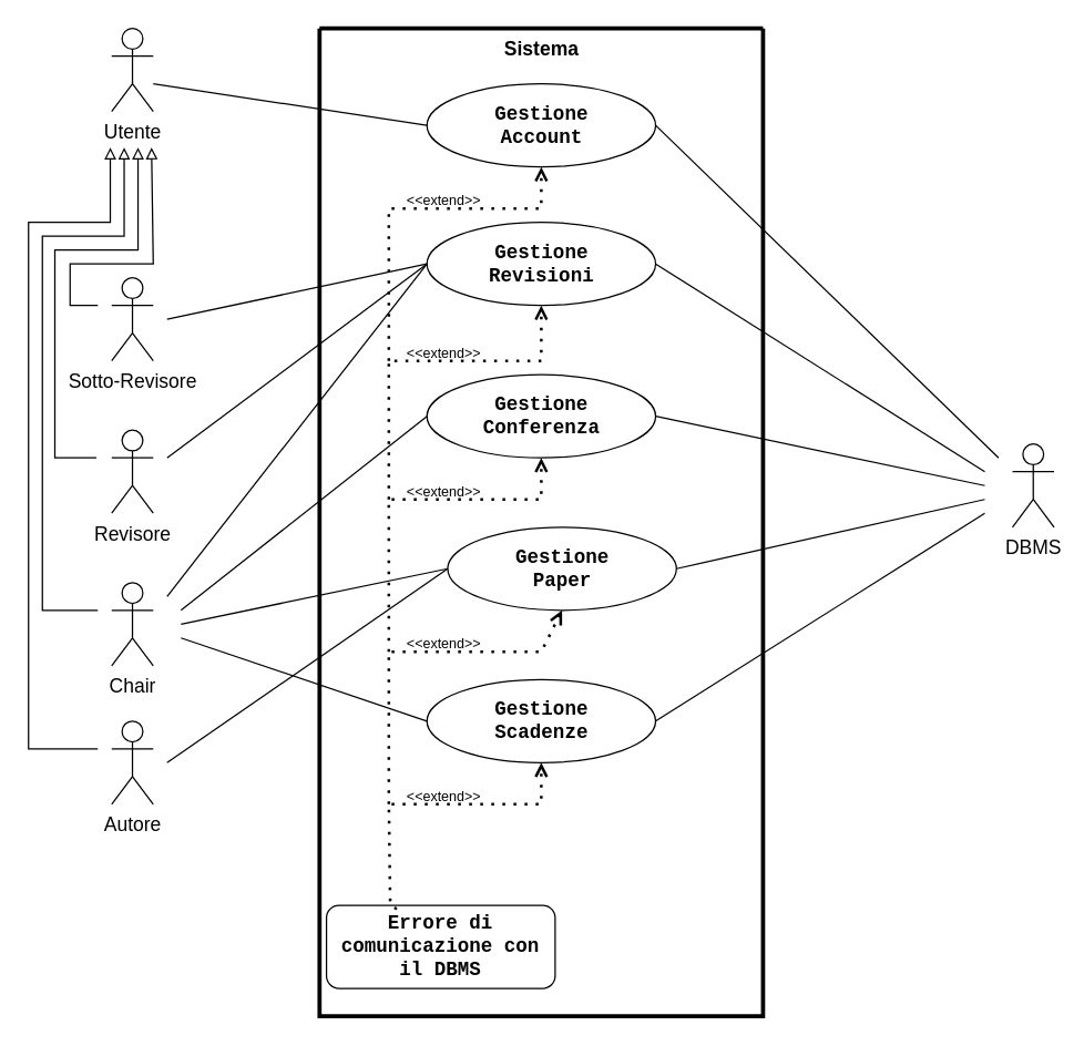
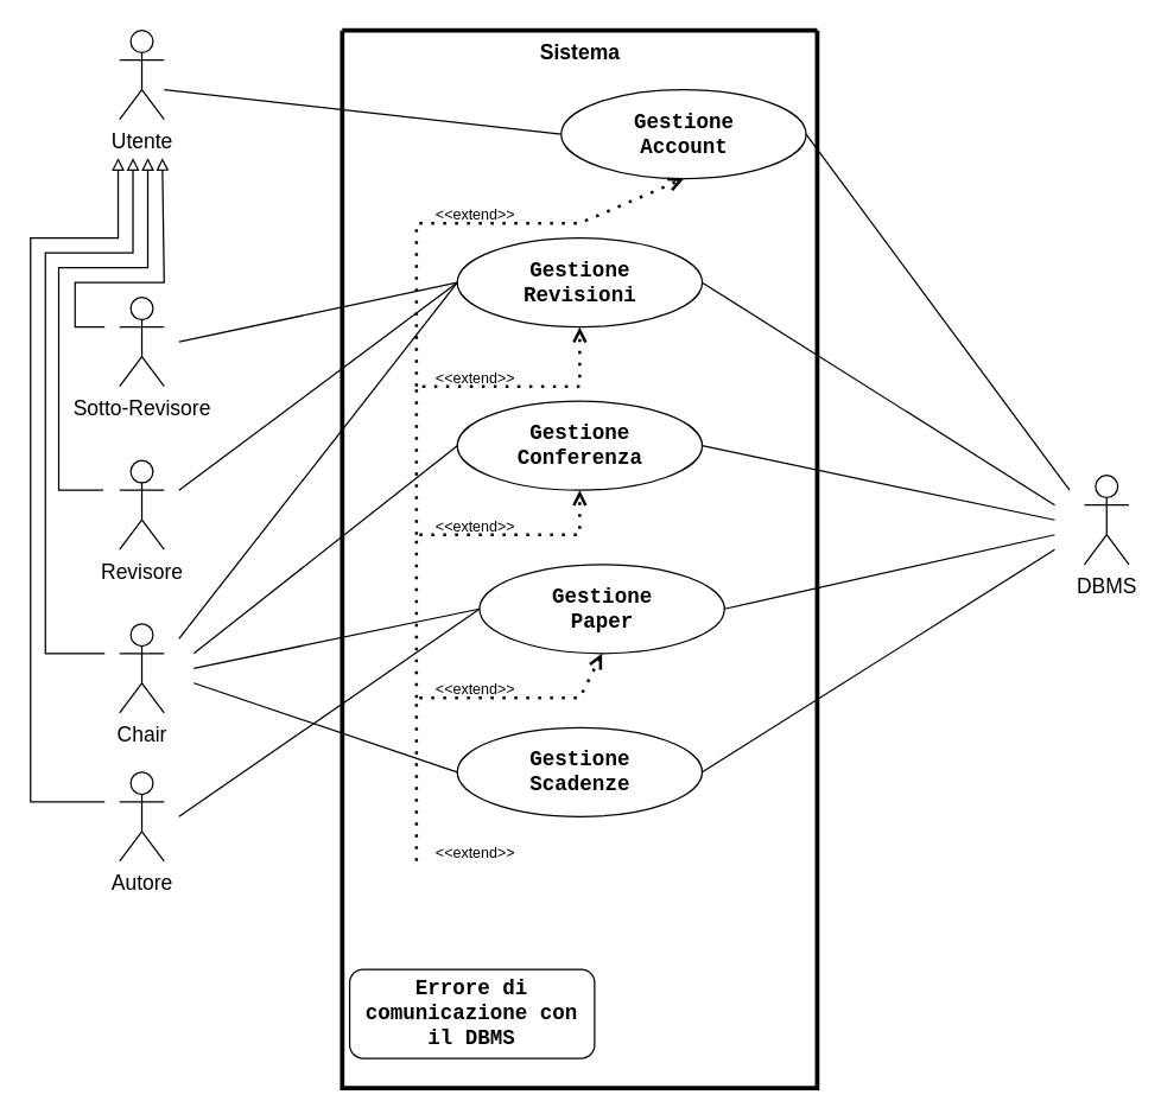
  <mxCell id="0" />
  <mxCell id="1" parent="0" />
  <mxCell id="2" value="" style="swimlane;startSize=0;swimlaneFillColor=none;strokeWidth=3;strokeColor=light-dark(#000000,#000000);labelBackgroundColor=none;fontColor=light-dark(#000000,#000000);" parent="1" vertex="1"><mxGeometry x="230" y="20" width="320" height="713" as="geometry"><mxRectangle x="260" y="90" width="50" height="40" as="alternateBounds" /></mxGeometry></mxCell>
- <mxCell id="3" value="&lt;font style=&quot;color: light-dark(rgb(0, 0, 0), rgb(0, 0, 0)); font-size: 14px;&quot; face=&quot;Courier New&quot;&gt;&lt;b&gt;Gestione&lt;/b&gt;&lt;/font&gt;&lt;div&gt;&lt;font style=&quot;color: light-dark(rgb(0, 0, 0), rgb(0, 0, 0)); font-size: 14px;&quot; face=&quot;Courier New&quot;&gt;&lt;b&gt;Account&lt;/b&gt;&lt;/font&gt;&lt;/div&gt;" style="ellipse;whiteSpace=wrap;html=1;fillColor=light-dark(#FFFFFF,#FDF89C);strokeColor=light-dark(#000000,#000000);" parent="2" vertex="1"><mxGeometry x="77.5" y="40" width="165" height="60" as="geometry" /></mxCell>
+ <mxCell id="3" value="&lt;font style=&quot;color: light-dark(rgb(0, 0, 0), rgb(0, 0, 0)); font-size: 14px;&quot; face=&quot;Courier New&quot;&gt;&lt;b&gt;Gestione&lt;/b&gt;&lt;/font&gt;&lt;div&gt;&lt;font style=&quot;color: light-dark(rgb(0, 0, 0), rgb(0, 0, 0)); font-size: 14px;&quot; face=&quot;Courier New&quot;&gt;&lt;b&gt;Account&lt;/b&gt;&lt;/font&gt;&lt;/div&gt;" style="ellipse;whiteSpace=wrap;html=1;fillColor=light-dark(#FFFFFF,#FDF89C);strokeColor=light-dark(#000000,#000000);" parent="2" vertex="1"><mxGeometry x="147.5" y="40" width="165" height="60" as="geometry" /></mxCell>
  <mxCell id="4" value="&lt;font face=&quot;Courier New&quot; style=&quot;color: light-dark(rgb(0, 0, 0), rgb(0, 0, 0)); font-size: 14px;&quot;&gt;&lt;b&gt;Gestione&lt;/b&gt;&lt;/font&gt;&lt;div&gt;&lt;span style=&quot;font-family: &amp;quot;Courier New&amp;quot;;&quot;&gt;&lt;font style=&quot;color: light-dark(rgb(0, 0, 0), rgb(0, 0, 0)); font-size: 14px;&quot;&gt;&lt;b&gt;Revisioni&lt;/b&gt;&lt;/font&gt;&lt;/span&gt;&lt;/div&gt;" style="ellipse;whiteSpace=wrap;html=1;fillColor=light-dark(#FFFFFF,#FDF89C);strokeColor=light-dark(#000000,#000000);" parent="2" vertex="1"><mxGeometry x="77.5" y="140" width="165" height="60" as="geometry" /></mxCell>
  <mxCell id="5" value="&lt;font face=&quot;Courier New&quot; style=&quot;color: light-dark(rgb(0, 0, 0), rgb(0, 0, 0)); font-size: 14px;&quot;&gt;&lt;b&gt;Gestione&lt;/b&gt;&lt;/font&gt;&lt;div&gt;&lt;font style=&quot;color: light-dark(rgb(0, 0, 0), rgb(0, 0, 0)); font-size: 14px;&quot; face=&quot;Courier New&quot;&gt;&lt;b&gt;Conferenza&lt;/b&gt;&lt;/font&gt;&lt;/div&gt;" style="ellipse;whiteSpace=wrap;html=1;fillColor=light-dark(#FFFFFF,#FDF89C);strokeColor=light-dark(#000000,#000000);" parent="2" vertex="1"><mxGeometry x="77.5" y="250" width="165" height="60" as="geometry" /></mxCell>
  <mxCell id="6" value="&lt;font face=&quot;Courier New&quot; style=&quot;color: light-dark(rgb(0, 0, 0), rgb(0, 0, 0)); font-size: 14px;&quot;&gt;&lt;b&gt;Gestione&lt;/b&gt;&lt;/font&gt;&lt;div&gt;&lt;span style=&quot;font-family: &amp;quot;Courier New&amp;quot;;&quot;&gt;&lt;font style=&quot;color: light-dark(rgb(0, 0, 0), rgb(0, 0, 0)); font-size: 14px;&quot;&gt;&lt;b&gt;Paper&lt;/b&gt;&lt;/font&gt;&lt;/span&gt;&lt;/div&gt;" style="ellipse;whiteSpace=wrap;html=1;fillColor=light-dark(#FFFFFF,#FDF89C);strokeColor=light-dark(#000000,#000000);" parent="2" vertex="1"><mxGeometry x="92.5" y="360" width="165" height="60" as="geometry" /></mxCell>
  <mxCell id="7" value="&lt;font face=&quot;Courier New&quot; style=&quot;color: light-dark(rgb(0, 0, 0), rgb(0, 0, 0)); font-size: 14px;&quot;&gt;&lt;b&gt;Gestione&lt;/b&gt;&lt;/font&gt;&lt;div&gt;&lt;font face=&quot;Courier New&quot; style=&quot;color: light-dark(rgb(0, 0, 0), rgb(0, 0, 0)); font-size: 14px;&quot;&gt;&lt;b&gt;Scadenze&lt;/b&gt;&lt;/font&gt;&lt;/div&gt;" style="ellipse;whiteSpace=wrap;html=1;fillColor=light-dark(#FFFFFF,#FDF89C);strokeColor=light-dark(#000000,#000000);" parent="2" vertex="1"><mxGeometry x="77.5" y="470" width="165" height="60" as="geometry" /></mxCell>
  <mxCell id="8" value="&lt;font style=&quot;color: light-dark(rgb(0, 0, 0), rgb(0, 0, 0));&quot; face=&quot;Courier New&quot;&gt;&lt;span style=&quot;font-size: 14px;&quot;&gt;&lt;b style=&quot;&quot;&gt;Errore di comunicazione con il DBMS&lt;/b&gt;&lt;/span&gt;&lt;/font&gt;" style="whiteSpace=wrap;html=1;fillColor=light-dark(#FFFFFF,#FDF89C);strokeColor=light-dark(#000000,#000000);rounded=1;" parent="2" vertex="1"><mxGeometry x="5" y="633" width="165" height="60" as="geometry" /></mxCell>
  <mxCell id="9" value="&lt;font style=&quot;color: light-dark(rgb(0, 0, 0), rgb(0, 0, 0)); font-size: 14px;&quot;&gt;&lt;b&gt;Si&lt;/b&gt;&lt;/font&gt;&lt;b style=&quot;font-size: 14px;&quot;&gt;stema&lt;/b&gt;" style="text;html=1;align=center;verticalAlign=middle;resizable=0;points=[];autosize=1;strokeColor=none;fillColor=none;" parent="2" vertex="1"><mxGeometry x="124" y="1" width="72" height="28" as="geometry" /></mxCell>
  <mxCell id="10" value="" style="endArrow=open;dashed=1;html=1;dashPattern=1 3;strokeWidth=2;rounded=0;strokeColor=light-dark(#000000,#000000);endFill=0;entryX=0.5;entryY=1;entryDx=0;entryDy=0;" parent="2" target="5" edge="1"><mxGeometry width="50" height="50" relative="1" as="geometry"><mxPoint x="50" y="450" as="sourcePoint" /><mxPoint x="170" y="330" as="targetPoint" /><Array as="points"><mxPoint x="50" y="340" /><mxPoint x="160" y="340" /></Array></mxGeometry></mxCell>
  <mxCell id="11" value="" style="endArrow=open;dashed=1;html=1;dashPattern=1 3;strokeWidth=2;rounded=0;strokeColor=light-dark(#000000,#000000);endFill=0;entryX=0.5;entryY=1;entryDx=0;entryDy=0;" parent="2" target="4" edge="1"><mxGeometry width="50" height="50" relative="1" as="geometry"><mxPoint x="50" y="340" as="sourcePoint" /><mxPoint x="160" y="190" as="targetPoint" /><Array as="points"><mxPoint x="50" y="240" /><mxPoint x="160" y="240" /></Array></mxGeometry></mxCell>
  <mxCell id="12" value="" style="endArrow=open;dashed=1;html=1;dashPattern=1 3;strokeWidth=2;rounded=0;strokeColor=light-dark(#000000,#000000);endFill=0;entryX=0.5;entryY=1;entryDx=0;entryDy=0;" parent="2" target="3" edge="1"><mxGeometry width="50" height="50" relative="1" as="geometry"><mxPoint x="50" y="240" as="sourcePoint" /><mxPoint x="110" y="150" as="targetPoint" /><Array as="points"><mxPoint x="50" y="130" /><mxPoint x="160" y="130" /></Array></mxGeometry></mxCell>
- <mxCell id="13" value="" style="endArrow=open;dashed=1;html=1;dashPattern=1 3;strokeWidth=2;rounded=0;strokeColor=light-dark(#000000,#000000);endFill=0;entryX=0.5;entryY=1;entryDx=0;entryDy=0;exitX=0.307;exitY=0.047;exitDx=0;exitDy=0;exitPerimeter=0;" parent="2" source="8" target="7" edge="1"><mxGeometry width="50" height="50" relative="1" as="geometry"><mxPoint x="90" y="670" as="sourcePoint" /><mxPoint x="170" y="641" as="targetPoint" /><Array as="points"><mxPoint x="51" y="632" /><mxPoint x="50" y="560" /><mxPoint x="160" y="560" /></Array></mxGeometry></mxCell>
  <mxCell id="14" value="&lt;font style=&quot;color: light-dark(rgb(0, 0, 0), rgb(0, 0, 0)); font-size: 10px;&quot;&gt;&amp;lt;&amp;lt;extend&amp;gt;&amp;gt;&lt;/font&gt;" style="text;html=1;align=center;verticalAlign=middle;whiteSpace=wrap;rounded=0;" parent="2" vertex="1"><mxGeometry x="59.5" y="549" width="60" height="10" as="geometry" /></mxCell>
  <mxCell id="15" style="edgeStyle=orthogonalEdgeStyle;rounded=0;orthogonalLoop=1;jettySize=auto;html=1;endArrow=block;endFill=0;strokeColor=light-dark(#000000,#000000);strokeWidth=1;" parent="1" edge="1"><mxGeometry relative="1" as="geometry"><mxPoint x="99" y="106" as="targetPoint" /><mxPoint x="69" y="330" as="sourcePoint" /><Array as="points"><mxPoint x="39" y="330" /><mxPoint x="39" y="180" /><mxPoint x="99" y="180" /></Array></mxGeometry></mxCell>
  <mxCell id="16" value="&lt;font face=&quot;Helvetica&quot; style=&quot;color: light-dark(rgb(0, 0, 0), rgb(0, 0, 0)); font-size: 14px;&quot;&gt;Autore&lt;/font&gt;" style="shape=umlActor;verticalLabelPosition=bottom;verticalAlign=top;html=1;outlineConnect=0;strokeColor=light-dark(#000000,#000000);fillColor=light-dark(#FFFFFF,#FDF89C);" parent="1" vertex="1"><mxGeometry x="80" y="520" width="30" height="60" as="geometry" /></mxCell>
  <mxCell id="17" value="&lt;font face=&quot;Helvetica&quot; style=&quot;color: light-dark(rgb(0, 0, 0), rgb(0, 0, 0)); font-size: 14px;&quot;&gt;Chair&lt;/font&gt;" style="shape=umlActor;verticalLabelPosition=bottom;verticalAlign=top;html=1;outlineConnect=0;strokeColor=light-dark(#000000,#000000);fillColor=light-dark(#FFFFFF,#FDF89C);" parent="1" vertex="1"><mxGeometry x="80" y="420" width="30" height="60" as="geometry" /></mxCell>
  <mxCell id="18" value="&lt;font face=&quot;Helvetica&quot; style=&quot;color: light-dark(rgb(0, 0, 0), rgb(0, 0, 0)); font-size: 14px;&quot;&gt;Revisore&lt;/font&gt;" style="shape=umlActor;verticalLabelPosition=bottom;verticalAlign=top;html=1;outlineConnect=0;strokeColor=light-dark(#000000,#000000);fillColor=light-dark(#FFFFFF,#FDF89C);" parent="1" vertex="1"><mxGeometry x="80" y="310" width="30" height="60" as="geometry" /></mxCell>
  <mxCell id="19" value="&lt;font face=&quot;Helvetica&quot; style=&quot;color: light-dark(rgb(0, 0, 0), rgb(0, 0, 0)); font-size: 14px;&quot;&gt;Sotto-Revisore&lt;/font&gt;" style="shape=umlActor;verticalLabelPosition=bottom;verticalAlign=top;html=1;outlineConnect=0;strokeColor=light-dark(#000000,#000000);fillColor=light-dark(#FFFFFF,#FDF89C);" parent="1" vertex="1"><mxGeometry x="80" y="200" width="30" height="60" as="geometry" /></mxCell>
  <mxCell id="20" style="rounded=0;orthogonalLoop=1;jettySize=auto;html=1;entryX=0;entryY=0.5;entryDx=0;entryDy=0;strokeColor=light-dark(#000000,#000000);endArrow=none;startFill=0;" parent="1" target="3" edge="1"><mxGeometry relative="1" as="geometry"><mxPoint x="110" y="60" as="sourcePoint" /></mxGeometry></mxCell>
  <mxCell id="21" value="&lt;font style=&quot;color: light-dark(rgb(0, 0, 0), rgb(0, 0, 0)); font-size: 14px;&quot;&gt;Utente&lt;/font&gt;" style="shape=umlActor;verticalLabelPosition=bottom;verticalAlign=top;html=1;outlineConnect=0;strokeColor=light-dark(#000000,#000000);fillColor=light-dark(#FFFFFF,#FDF89C);" parent="1" vertex="1"><mxGeometry x="80" y="20" width="30" height="60" as="geometry" /></mxCell>
  <mxCell id="22" style="rounded=0;orthogonalLoop=1;jettySize=auto;html=1;strokeColor=light-dark(#000000,#000000);endArrow=none;startFill=0;entryX=0;entryY=0.5;entryDx=0;entryDy=0;" parent="1" target="4" edge="1"><mxGeometry relative="1" as="geometry"><mxPoint x="120" y="230" as="sourcePoint" /><mxPoint x="313" y="80" as="targetPoint" /></mxGeometry></mxCell>
  <mxCell id="23" style="rounded=0;orthogonalLoop=1;jettySize=auto;html=1;strokeColor=light-dark(#000000,#000000);endArrow=none;startFill=0;entryX=0;entryY=0.5;entryDx=0;entryDy=0;" parent="1" target="4" edge="1"><mxGeometry relative="1" as="geometry"><mxPoint x="120" y="330" as="sourcePoint" /><mxPoint x="313" y="260" as="targetPoint" /></mxGeometry></mxCell>
  <mxCell id="24" style="rounded=0;orthogonalLoop=1;jettySize=auto;html=1;strokeColor=light-dark(#000000,#000000);endArrow=none;startFill=0;entryX=0;entryY=0.5;entryDx=0;entryDy=0;" parent="1" target="5" edge="1"><mxGeometry relative="1" as="geometry"><mxPoint x="130" y="440" as="sourcePoint" /><mxPoint x="313" y="260" as="targetPoint" /></mxGeometry></mxCell>
  <mxCell id="25" style="rounded=0;orthogonalLoop=1;jettySize=auto;html=1;strokeColor=light-dark(#000000,#000000);endArrow=none;startFill=0;entryX=0;entryY=0.5;entryDx=0;entryDy=0;" parent="1" target="6" edge="1"><mxGeometry relative="1" as="geometry"><mxPoint x="130" y="450" as="sourcePoint" /><mxPoint x="313" y="350" as="targetPoint" /></mxGeometry></mxCell>
  <mxCell id="26" style="rounded=0;orthogonalLoop=1;jettySize=auto;html=1;strokeColor=light-dark(#000000,#000000);endArrow=none;startFill=0;entryX=0;entryY=0.5;entryDx=0;entryDy=0;" parent="1" target="4" edge="1"><mxGeometry relative="1" as="geometry"><mxPoint x="120" y="430" as="sourcePoint" /><mxPoint x="313" y="350" as="targetPoint" /></mxGeometry></mxCell>
  <mxCell id="27" style="rounded=0;orthogonalLoop=1;jettySize=auto;html=1;strokeColor=light-dark(#000000,#000000);endArrow=none;startFill=0;entryX=0;entryY=0.5;entryDx=0;entryDy=0;" parent="1" target="6" edge="1"><mxGeometry relative="1" as="geometry"><mxPoint x="120" y="550" as="sourcePoint" /><mxPoint x="313" y="530" as="targetPoint" /></mxGeometry></mxCell>
  <mxCell id="28" style="rounded=0;orthogonalLoop=1;jettySize=auto;html=1;strokeColor=light-dark(#000000,#000000);endArrow=none;startFill=0;entryX=0;entryY=0.5;entryDx=0;entryDy=0;" parent="1" target="7" edge="1"><mxGeometry relative="1" as="geometry"><mxPoint x="130" y="460" as="sourcePoint" /><mxPoint x="308" y="620" as="targetPoint" /></mxGeometry></mxCell>
  <mxCell id="29" value="&lt;font face=&quot;Helvetica&quot; style=&quot;color: light-dark(rgb(0, 0, 0), rgb(0, 0, 0)); font-size: 14px;&quot;&gt;DBMS&lt;/font&gt;" style="shape=umlActor;verticalLabelPosition=bottom;verticalAlign=top;html=1;outlineConnect=0;strokeColor=light-dark(#000000,#000000);fillColor=light-dark(#FFFFFF,#FDF89C);" parent="1" vertex="1"><mxGeometry x="730" y="320" width="30" height="60" as="geometry" /></mxCell>
  <mxCell id="30" style="rounded=0;orthogonalLoop=1;jettySize=auto;html=1;strokeColor=light-dark(#000000,#000000);endArrow=none;startFill=0;exitX=1;exitY=0.5;exitDx=0;exitDy=0;" parent="1" source="3" edge="1"><mxGeometry relative="1" as="geometry"><mxPoint x="520" y="250" as="sourcePoint" /><mxPoint x="720" y="330" as="targetPoint" /></mxGeometry></mxCell>
  <mxCell id="31" style="rounded=0;orthogonalLoop=1;jettySize=auto;html=1;strokeColor=light-dark(#000000,#000000);endArrow=none;startFill=0;exitX=1;exitY=0.5;exitDx=0;exitDy=0;" parent="1" source="4" edge="1"><mxGeometry relative="1" as="geometry"><mxPoint x="478" y="170" as="sourcePoint" /><mxPoint x="710" y="340" as="targetPoint" /></mxGeometry></mxCell>
  <mxCell id="32" style="rounded=0;orthogonalLoop=1;jettySize=auto;html=1;strokeColor=light-dark(#000000,#000000);endArrow=none;startFill=0;exitX=1;exitY=0.5;exitDx=0;exitDy=0;" parent="1" source="5" edge="1"><mxGeometry relative="1" as="geometry"><mxPoint x="478" y="260" as="sourcePoint" /><mxPoint x="710" y="350" as="targetPoint" /></mxGeometry></mxCell>
  <mxCell id="33" style="rounded=0;orthogonalLoop=1;jettySize=auto;html=1;strokeColor=light-dark(#000000,#000000);endArrow=none;startFill=0;exitX=1;exitY=0.5;exitDx=0;exitDy=0;" parent="1" source="6" edge="1"><mxGeometry relative="1" as="geometry"><mxPoint x="470" y="430" as="sourcePoint" /><mxPoint x="710" y="360" as="targetPoint" /></mxGeometry></mxCell>
  <mxCell id="34" style="rounded=0;orthogonalLoop=1;jettySize=auto;html=1;strokeColor=light-dark(#000000,#000000);endArrow=none;startFill=0;exitX=1;exitY=0.5;exitDx=0;exitDy=0;" parent="1" source="7" edge="1"><mxGeometry relative="1" as="geometry"><mxPoint x="480" y="440" as="sourcePoint" /><mxPoint x="710" y="370" as="targetPoint" /></mxGeometry></mxCell>
  <mxCell id="35" style="edgeStyle=orthogonalEdgeStyle;rounded=0;orthogonalLoop=1;jettySize=auto;html=1;endArrow=block;endFill=0;strokeColor=light-dark(#000000,#000000);" parent="1" edge="1"><mxGeometry relative="1" as="geometry"><mxPoint x="89" y="106" as="targetPoint" /><mxPoint x="70" y="440" as="sourcePoint" /><Array as="points"><mxPoint x="30" y="440" /><mxPoint x="30" y="170" /><mxPoint x="89" y="170" /></Array></mxGeometry></mxCell>
  <mxCell id="36" style="edgeStyle=orthogonalEdgeStyle;rounded=0;orthogonalLoop=1;jettySize=auto;html=1;endArrow=block;endFill=0;strokeColor=light-dark(#000000,#000000);" parent="1" edge="1"><mxGeometry relative="1" as="geometry"><mxPoint x="79" y="106" as="targetPoint" /><mxPoint x="70" y="540" as="sourcePoint" /><Array as="points"><mxPoint x="20" y="540" /><mxPoint x="20" y="160" /><mxPoint x="79" y="160" /></Array></mxGeometry></mxCell>
  <mxCell id="37" value="" style="endArrow=block;html=1;rounded=0;strokeColor=light-dark(#000000,#000000);endFill=0;strokeWidth=1;startSize=6;jumpSize=6;targetPerimeterSpacing=0;endSize=6;" parent="1" edge="1"><mxGeometry width="50" height="50" relative="1" as="geometry"><mxPoint x="70" y="220" as="sourcePoint" /><mxPoint x="108.75" y="106" as="targetPoint" /><Array as="points"><mxPoint x="70" y="220" /><mxPoint x="50" y="220" /><mxPoint x="50" y="190" /><mxPoint x="70" y="190" /><mxPoint x="110" y="190" /></Array></mxGeometry></mxCell>
  <mxCell id="38" value="" style="endArrow=open;dashed=1;html=1;dashPattern=1 3;strokeWidth=2;rounded=0;strokeColor=light-dark(#000000,#000000);endFill=0;entryX=0.5;entryY=1;entryDx=0;entryDy=0;" parent="1" target="6" edge="1"><mxGeometry width="50" height="50" relative="1" as="geometry"><mxPoint x="280" y="580" as="sourcePoint" /><mxPoint x="400" y="560" as="targetPoint" /><Array as="points"><mxPoint x="280" y="470" /><mxPoint x="390" y="470" /></Array></mxGeometry></mxCell>
  <mxCell id="39" value="&lt;font style=&quot;color: light-dark(rgb(0, 0, 0), rgb(0, 0, 0)); font-size: 10px;&quot;&gt;&amp;lt;&amp;lt;extend&amp;gt;&amp;gt;&lt;/font&gt;" style="text;html=1;align=center;verticalAlign=middle;whiteSpace=wrap;rounded=0;" parent="1" vertex="1"><mxGeometry x="289.5" y="459" width="60" height="10" as="geometry" /></mxCell>
  <mxCell id="40" value="&lt;font style=&quot;color: light-dark(rgb(0, 0, 0), rgb(0, 0, 0)); font-size: 10px;&quot;&gt;&amp;lt;&amp;lt;extend&amp;gt;&amp;gt;&lt;/font&gt;" style="text;html=1;align=center;verticalAlign=middle;whiteSpace=wrap;rounded=0;" parent="1" vertex="1"><mxGeometry x="289.5" y="349" width="60" height="10" as="geometry" /></mxCell>
  <mxCell id="41" value="&lt;font style=&quot;color: light-dark(rgb(0, 0, 0), rgb(0, 0, 0)); font-size: 10px;&quot;&gt;&amp;lt;&amp;lt;extend&amp;gt;&amp;gt;&lt;/font&gt;" style="text;html=1;align=center;verticalAlign=middle;whiteSpace=wrap;rounded=0;" parent="1" vertex="1"><mxGeometry x="289.5" y="249" width="60" height="10" as="geometry" /></mxCell>
  <mxCell id="42" value="&lt;font style=&quot;color: light-dark(rgb(0, 0, 0), rgb(0, 0, 0)); font-size: 10px;&quot;&gt;&amp;lt;&amp;lt;extend&amp;gt;&amp;gt;&lt;/font&gt;" style="text;html=1;align=center;verticalAlign=middle;whiteSpace=wrap;rounded=0;" parent="1" vertex="1"><mxGeometry x="289.5" y="139" width="60" height="10" as="geometry" /></mxCell>
